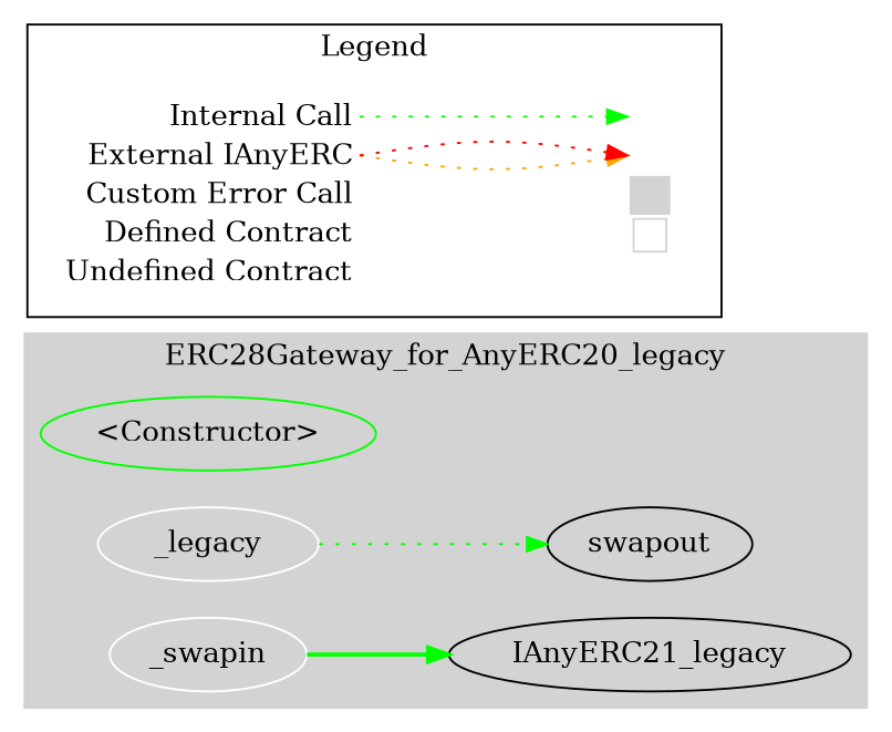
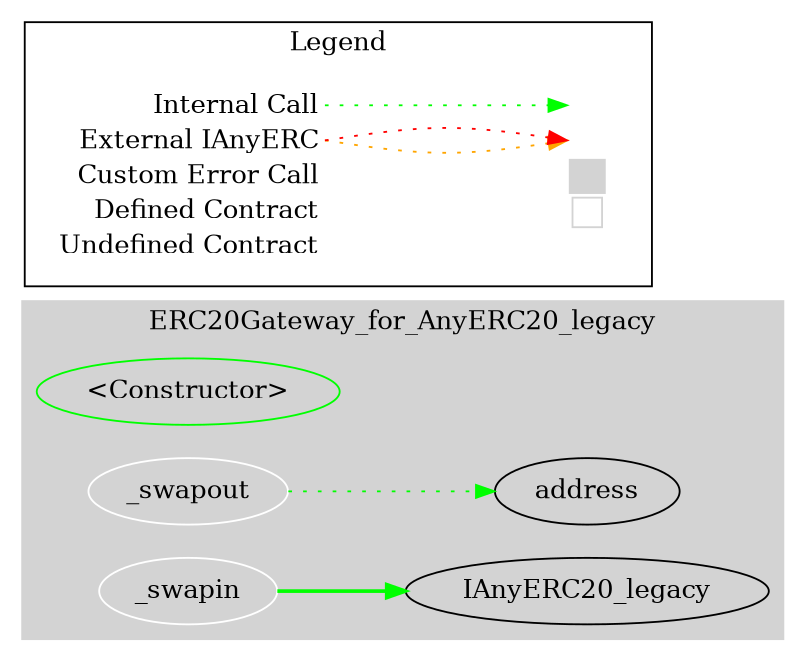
  digraph {
    compound=true
    rankdir=LR
    edge [color=green style=dotted]
    n1 [color=green label="<Constructor>"]
-   n2 [color=white label=_legacy]
+   n2 [color=white label=_swapout]
    n3 [color=white label=_swapin]
-   n4 [label=IAnyERC21_legacy]
-   n5 [label=swapout]
+   n4 [label=IAnyERC20_legacy]
+   n5 [label=address]
    n6 [label=<<table border="0" cellpadding="2" cellspacing="0" cellborder="0">   <tr><td align="right" port="i1">Internal Call</td></tr>   <tr><td align="right" port="i2">External IAnyERC</td></tr>   <tr><td align="right" port="i2">Custom Error Call</td></tr>   <tr><td align="right" port="i3">Defined Contract</td></tr>   <tr><td align="right" port="i4">Undefined Contract</td></tr>   </table>> shape=plaintext]
    n7 [label=<<table border="0" cellpadding="2" cellspacing="0" cellborder="0">   <tr><td port="i1">&nbsp;&nbsp;&nbsp;</td></tr>   <tr><td port="i2">&nbsp;&nbsp;&nbsp;</td></tr>   <tr><td port="i3" bgcolor="lightgray">&nbsp;&nbsp;&nbsp;</td></tr>   <tr><td port="i4">     <table border="1" cellborder="0" cellspacing="0" cellpadding="7" color="lightgray">       <tr>        <td></td>       </tr>      </table>   </td></tr>   </table>> shape=plaintext]
    subgraph cluster_1 {
      bgcolor=lightgray
      color=lightgray
-     label=ERC28Gateway_for_AnyERC20_legacy
+     label=ERC20Gateway_for_AnyERC20_legacy
      style=filled
      n1
      n2
      n3
      n4
      n5
    }
    subgraph cluster_2 {
      label=Legend
      n6
      n7
    }
    n2 -> n5
    n3 -> n4 [style=bold]
    n6 -> n7 [headport="i1:w" tailport="i1:e"]
    n6 -> n7 [color=orange headport="i2:w" tailport="i2:e"]
    n6 -> n7 [color=red headport="i2:w" tailport="i2:e"]
  }
